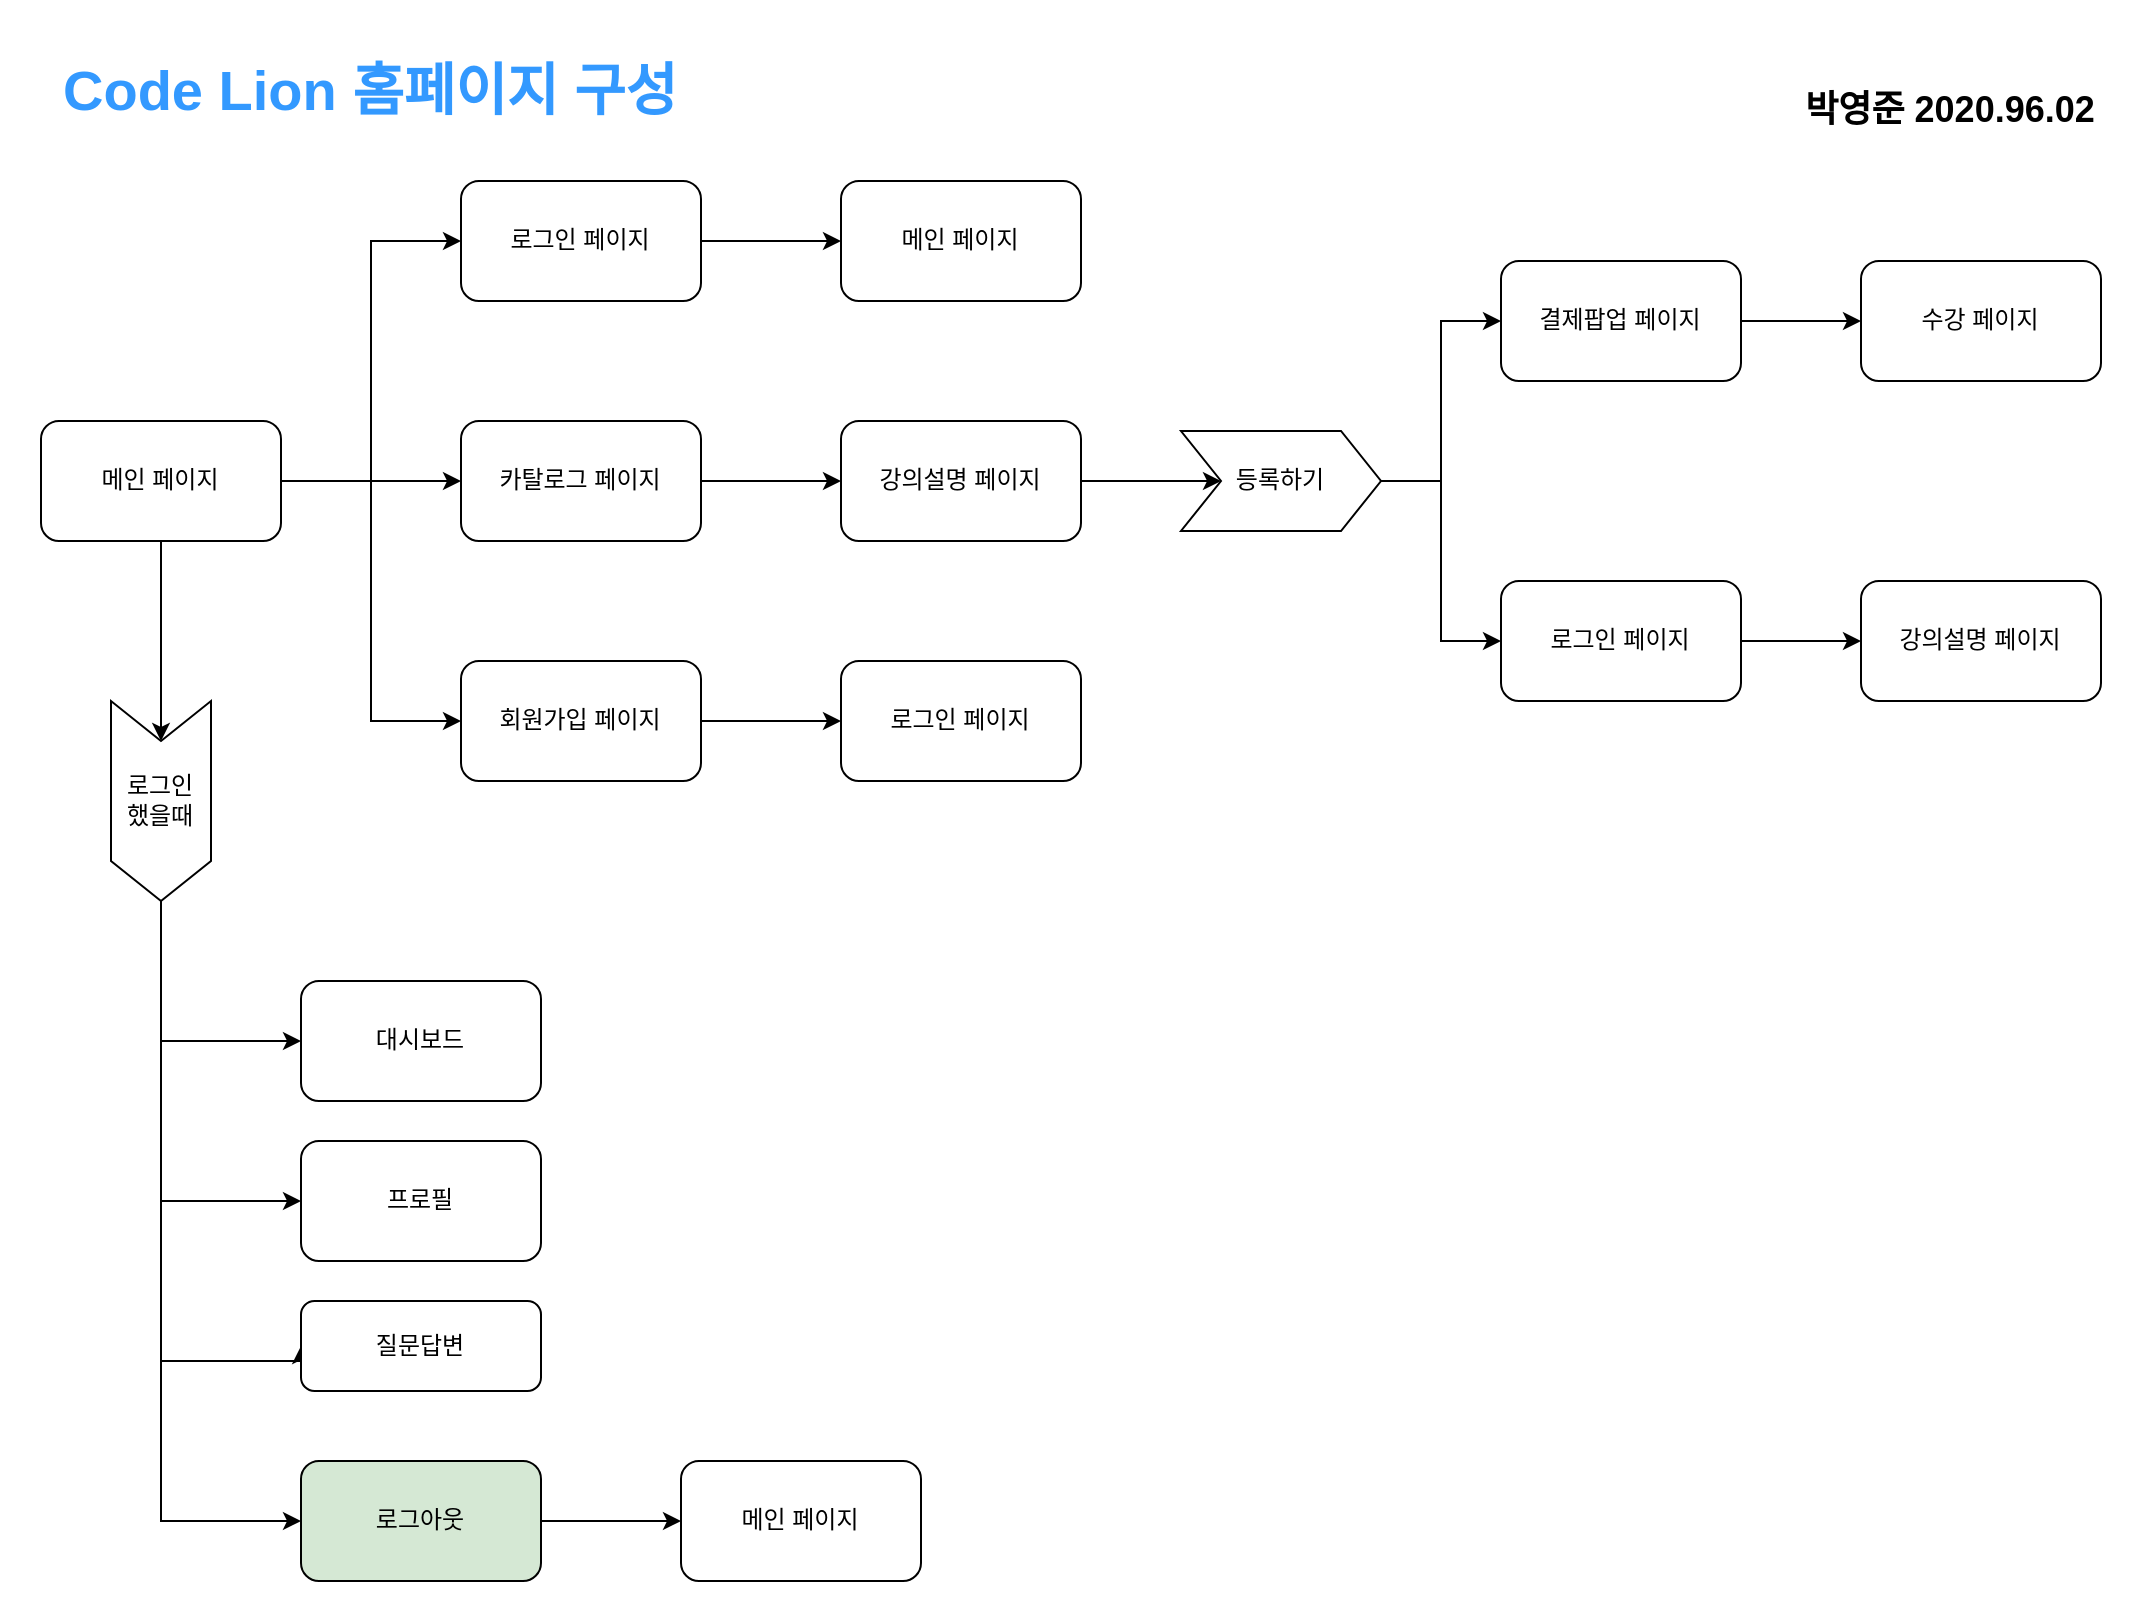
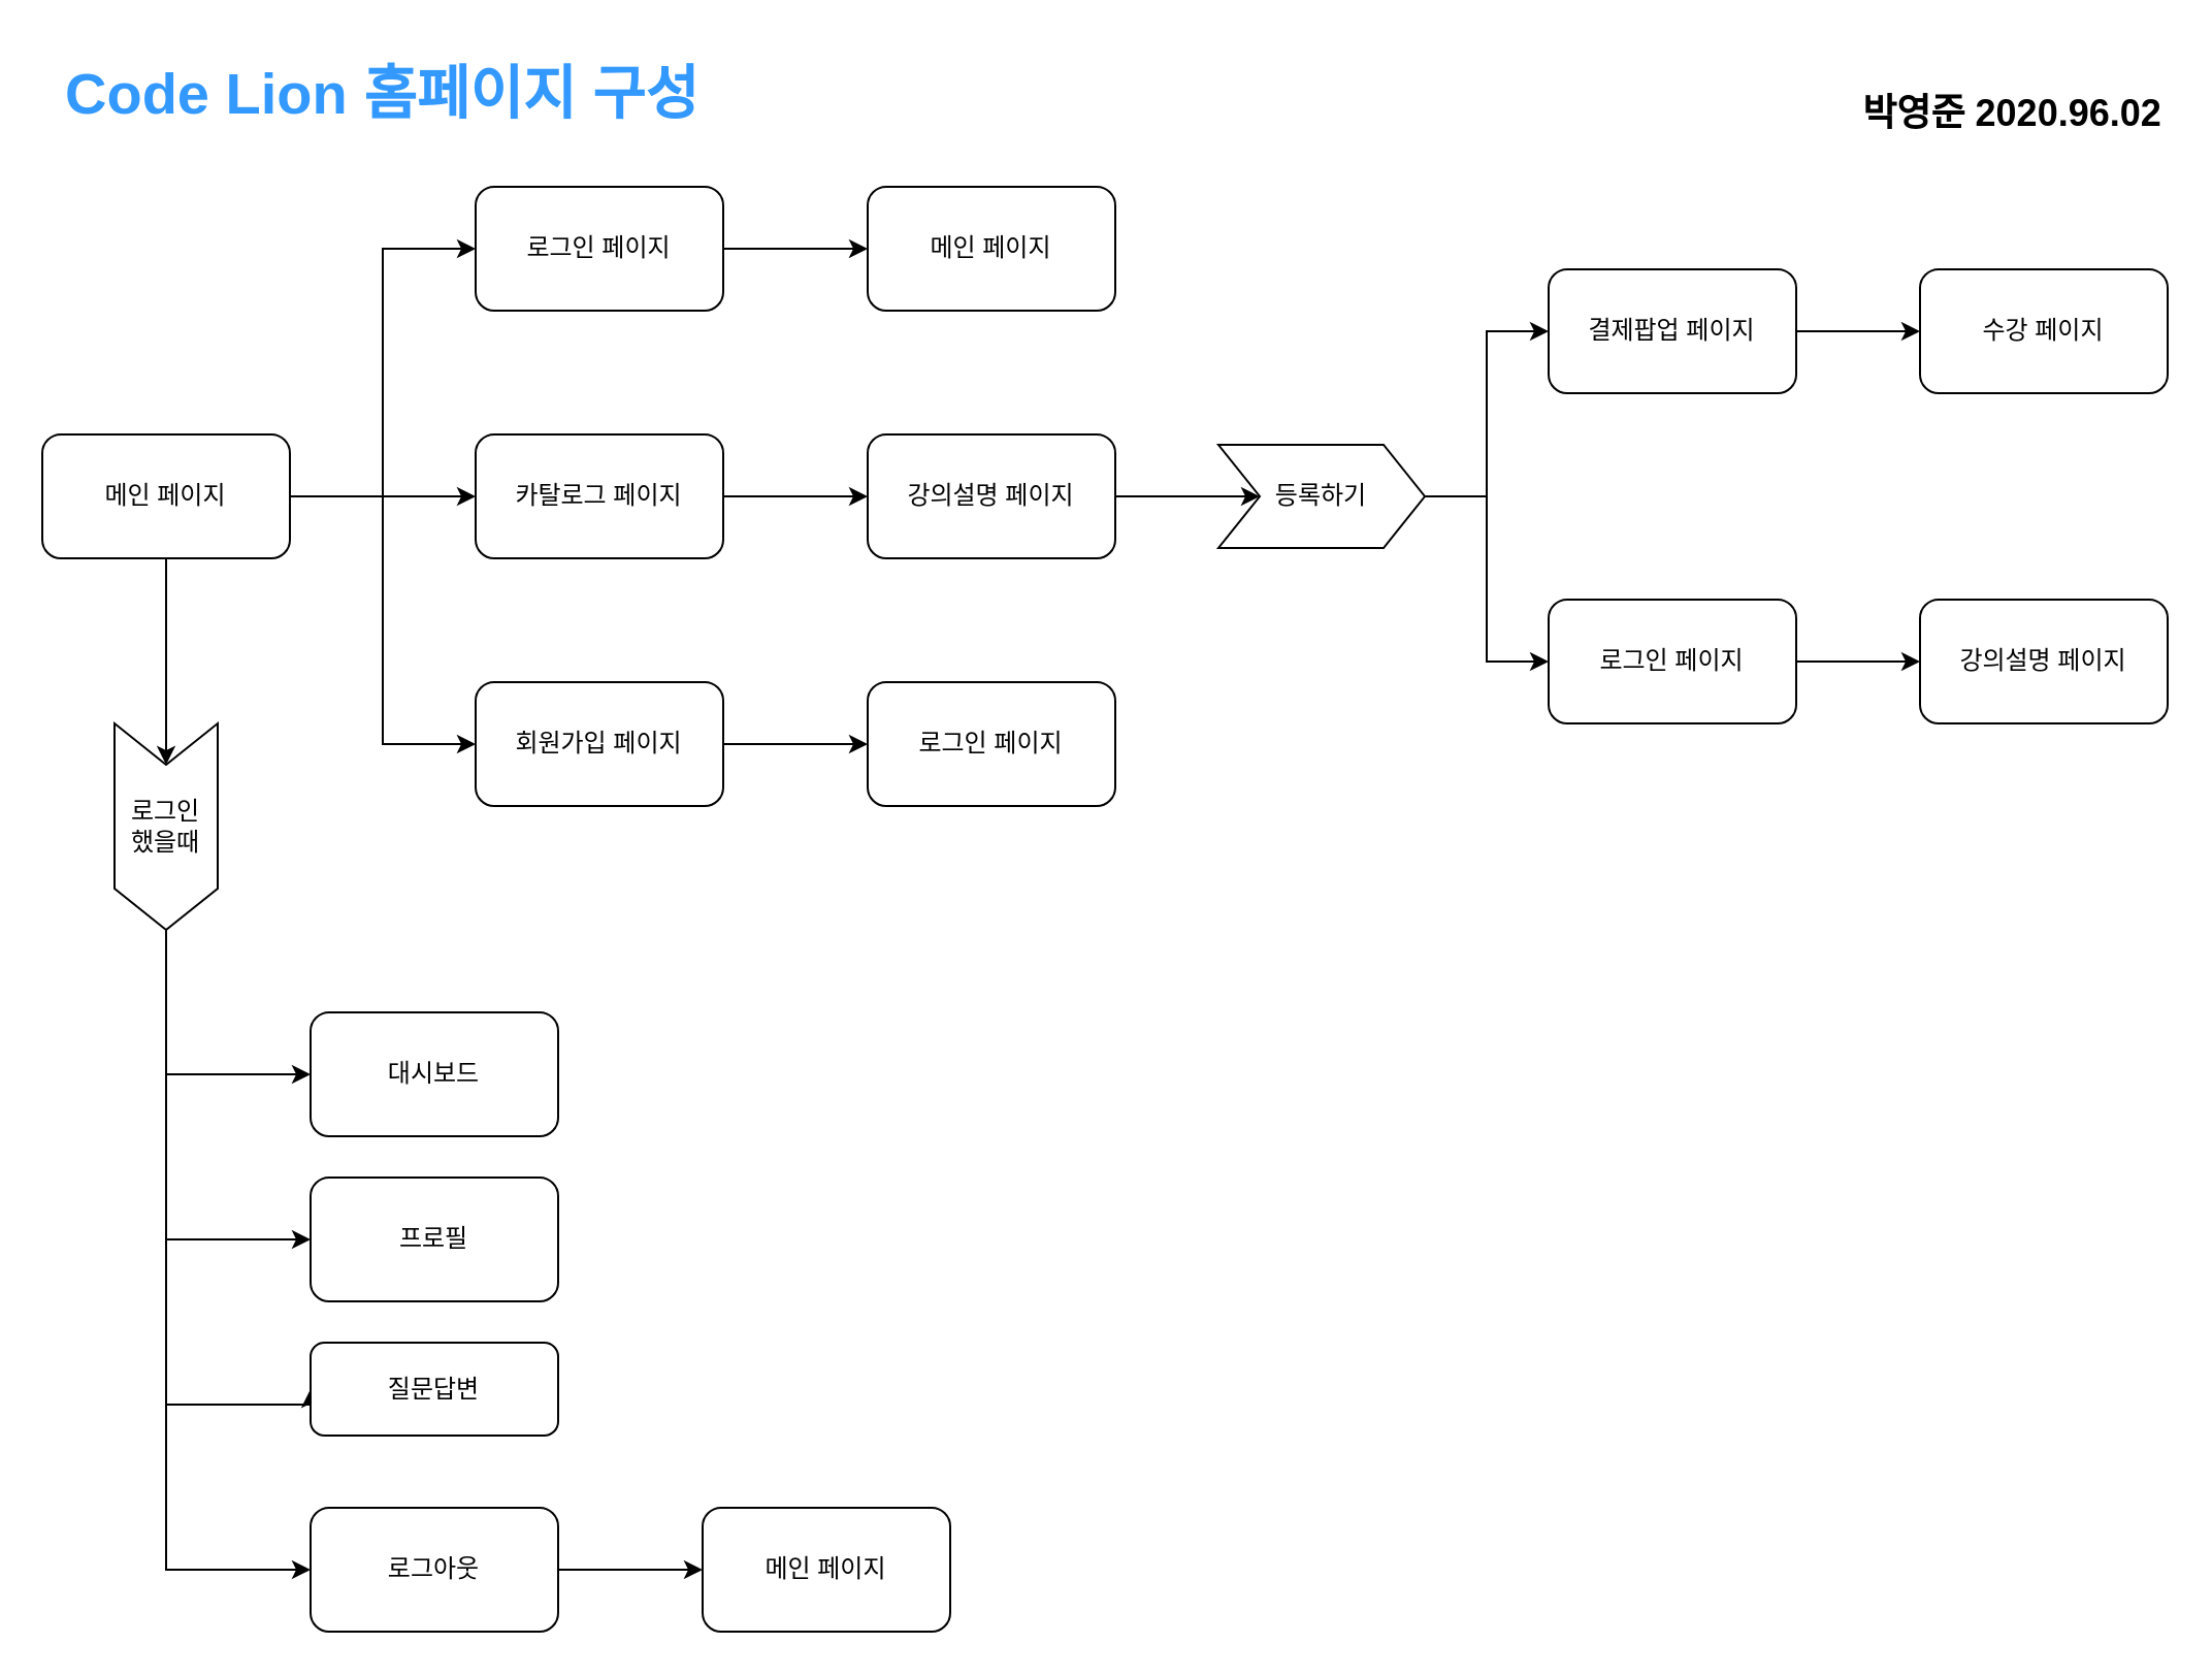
  <mxCell id="0" />
  <mxCell id="1" parent="0" />
  <mxCell id="2" style="edgeStyle=orthogonalEdgeStyle;rounded=0;orthogonalLoop=1;jettySize=auto;html=1;entryX=0;entryY=0.5;entryDx=0;entryDy=0;" edge="1" parent="1" source="6" target="8"><mxGeometry relative="1" as="geometry" /></mxCell>
  <mxCell id="3" style="edgeStyle=orthogonalEdgeStyle;rounded=0;orthogonalLoop=1;jettySize=auto;html=1;entryX=0;entryY=0.5;entryDx=0;entryDy=0;" edge="1" parent="1" source="6" target="10"><mxGeometry relative="1" as="geometry" /></mxCell>
  <mxCell id="4" style="edgeStyle=orthogonalEdgeStyle;rounded=0;orthogonalLoop=1;jettySize=auto;html=1;entryX=0;entryY=0.5;entryDx=0;entryDy=0;" edge="1" parent="1" source="6" target="12"><mxGeometry relative="1" as="geometry" /></mxCell>
  <mxCell id="5" style="edgeStyle=orthogonalEdgeStyle;rounded=0;orthogonalLoop=1;jettySize=auto;html=1;entryX=0;entryY=0.5;entryDx=0;entryDy=0;" edge="1" parent="1" source="6" target="17"><mxGeometry relative="1" as="geometry" /></mxCell>
  <mxCell id="6" value="메인 페이지" style="rounded=1;whiteSpace=wrap;html=1;" vertex="1" parent="1"><mxGeometry x="20" y="210" width="120" height="60" as="geometry" /></mxCell>
  <mxCell id="7" style="edgeStyle=orthogonalEdgeStyle;rounded=0;orthogonalLoop=1;jettySize=auto;html=1;" edge="1" parent="1" source="8" target="23"><mxGeometry relative="1" as="geometry" /></mxCell>
  <mxCell id="8" value="로그인 페이지" style="rounded=1;whiteSpace=wrap;html=1;" vertex="1" parent="1"><mxGeometry x="230" y="90" width="120" height="60" as="geometry" /></mxCell>
  <mxCell id="9" style="edgeStyle=orthogonalEdgeStyle;rounded=0;orthogonalLoop=1;jettySize=auto;html=1;entryX=0;entryY=0.5;entryDx=0;entryDy=0;" edge="1" parent="1" source="10" target="25"><mxGeometry relative="1" as="geometry" /></mxCell>
  <mxCell id="10" value="카탈로그 페이지" style="rounded=1;whiteSpace=wrap;html=1;" vertex="1" parent="1"><mxGeometry x="230" y="210" width="120" height="60" as="geometry" /></mxCell>
  <mxCell id="11" style="edgeStyle=orthogonalEdgeStyle;rounded=0;orthogonalLoop=1;jettySize=auto;html=1;entryX=0;entryY=0.5;entryDx=0;entryDy=0;" edge="1" parent="1" source="12" target="26"><mxGeometry relative="1" as="geometry" /></mxCell>
  <mxCell id="12" value="회원가입 페이지" style="rounded=1;whiteSpace=wrap;html=1;" vertex="1" parent="1"><mxGeometry x="230" y="330" width="120" height="60" as="geometry" /></mxCell>
  <mxCell id="13" style="edgeStyle=orthogonalEdgeStyle;rounded=0;orthogonalLoop=1;jettySize=auto;html=1;entryX=0;entryY=0.5;entryDx=0;entryDy=0;" edge="1" parent="1" source="17" target="22"><mxGeometry relative="1" as="geometry"><mxPoint x="80" y="770" as="targetPoint" /><Array as="points"><mxPoint x="80" y="760" /></Array></mxGeometry></mxCell>
  <mxCell id="14" style="edgeStyle=orthogonalEdgeStyle;rounded=0;orthogonalLoop=1;jettySize=auto;html=1;entryX=0;entryY=0.5;entryDx=0;entryDy=0;" edge="1" parent="1" source="17" target="18"><mxGeometry relative="1" as="geometry"><Array as="points"><mxPoint x="80" y="520" /></Array></mxGeometry></mxCell>
  <mxCell id="15" style="edgeStyle=orthogonalEdgeStyle;rounded=0;orthogonalLoop=1;jettySize=auto;html=1;entryX=0;entryY=0.5;entryDx=0;entryDy=0;" edge="1" parent="1" source="17" target="19"><mxGeometry relative="1" as="geometry"><Array as="points"><mxPoint x="80" y="600" /></Array></mxGeometry></mxCell>
  <mxCell id="16" style="edgeStyle=orthogonalEdgeStyle;rounded=0;orthogonalLoop=1;jettySize=auto;html=1;entryX=0;entryY=0.5;entryDx=0;entryDy=0;" edge="1" parent="1" source="17" target="20"><mxGeometry relative="1" as="geometry"><Array as="points"><mxPoint x="80" y="680" /></Array></mxGeometry></mxCell>
  <mxCell id="17" value="로그인&lt;br&gt;했을때" style="shape=step;perimeter=stepPerimeter;whiteSpace=wrap;html=1;fixedSize=1;direction=south;" vertex="1" parent="1"><mxGeometry x="55" y="350" width="50" height="100" as="geometry" /></mxCell>
  <mxCell id="18" value="대시보드" style="rounded=1;whiteSpace=wrap;html=1;" vertex="1" parent="1"><mxGeometry x="150" y="490" width="120" height="60" as="geometry" /></mxCell>
  <mxCell id="19" value="프로필" style="rounded=1;whiteSpace=wrap;html=1;" vertex="1" parent="1"><mxGeometry x="150" y="570" width="120" height="60" as="geometry" /></mxCell>
  <mxCell id="20" value="질문답변" style="rounded=1;whiteSpace=wrap;html=1;" vertex="1" parent="1"><mxGeometry x="150" y="650" width="120" height="45" as="geometry" /></mxCell>
  <mxCell id="21" style="edgeStyle=orthogonalEdgeStyle;rounded=0;orthogonalLoop=1;jettySize=auto;html=1;entryX=0;entryY=0.5;entryDx=0;entryDy=0;" edge="1" parent="1" source="22" target="36"><mxGeometry relative="1" as="geometry" /></mxCell>
- <mxCell id="22" value="로그아웃" style="rounded=1;whiteSpace=wrap;html=1;fillColor=#d5e8d4;" vertex="1" parent="1"><mxGeometry x="150" y="730" width="120" height="60" as="geometry" /></mxCell>
+ <mxCell id="22" value="로그아웃" style="rounded=1;whiteSpace=wrap;html=1;" vertex="1" parent="1"><mxGeometry x="150" y="730" width="120" height="60" as="geometry" /></mxCell>
  <mxCell id="23" value="메인 페이지" style="rounded=1;whiteSpace=wrap;html=1;" vertex="1" parent="1"><mxGeometry x="420" y="90" width="120" height="60" as="geometry" /></mxCell>
  <mxCell id="24" style="edgeStyle=orthogonalEdgeStyle;rounded=0;orthogonalLoop=1;jettySize=auto;html=1;entryX=0;entryY=0.5;entryDx=0;entryDy=0;" edge="1" parent="1" source="25" target="29"><mxGeometry relative="1" as="geometry" /></mxCell>
  <mxCell id="25" value="강의설명 페이지" style="rounded=1;whiteSpace=wrap;html=1;" vertex="1" parent="1"><mxGeometry x="420" y="210" width="120" height="60" as="geometry" /></mxCell>
  <mxCell id="26" value="로그인 페이지" style="rounded=1;whiteSpace=wrap;html=1;" vertex="1" parent="1"><mxGeometry x="420" y="330" width="120" height="60" as="geometry" /></mxCell>
  <mxCell id="27" style="edgeStyle=orthogonalEdgeStyle;rounded=0;orthogonalLoop=1;jettySize=auto;html=1;entryX=0;entryY=0.5;entryDx=0;entryDy=0;" edge="1" parent="1" source="29" target="31"><mxGeometry relative="1" as="geometry" /></mxCell>
  <mxCell id="28" style="edgeStyle=orthogonalEdgeStyle;rounded=0;orthogonalLoop=1;jettySize=auto;html=1;entryX=0;entryY=0.5;entryDx=0;entryDy=0;" edge="1" parent="1" source="29" target="33"><mxGeometry relative="1" as="geometry" /></mxCell>
  <mxCell id="29" value="등록하기" style="shape=step;perimeter=stepPerimeter;whiteSpace=wrap;html=1;fixedSize=1;direction=east;" vertex="1" parent="1"><mxGeometry x="590" y="215" width="100" height="50" as="geometry" /></mxCell>
  <mxCell id="30" style="edgeStyle=orthogonalEdgeStyle;rounded=0;orthogonalLoop=1;jettySize=auto;html=1;entryX=0;entryY=0.5;entryDx=0;entryDy=0;" edge="1" parent="1" source="31" target="34"><mxGeometry relative="1" as="geometry" /></mxCell>
  <mxCell id="31" value="결제팝업 페이지" style="rounded=1;whiteSpace=wrap;html=1;" vertex="1" parent="1"><mxGeometry x="750" y="130" width="120" height="60" as="geometry" /></mxCell>
  <mxCell id="32" style="edgeStyle=orthogonalEdgeStyle;rounded=0;orthogonalLoop=1;jettySize=auto;html=1;entryX=0;entryY=0.5;entryDx=0;entryDy=0;" edge="1" parent="1" source="33" target="35"><mxGeometry relative="1" as="geometry" /></mxCell>
  <mxCell id="33" value="로그인 페이지" style="rounded=1;whiteSpace=wrap;html=1;" vertex="1" parent="1"><mxGeometry x="750" y="290" width="120" height="60" as="geometry" /></mxCell>
  <mxCell id="34" value="수강 페이지" style="rounded=1;whiteSpace=wrap;html=1;" vertex="1" parent="1"><mxGeometry x="930" y="130" width="120" height="60" as="geometry" /></mxCell>
  <mxCell id="35" value="강의설명 페이지" style="rounded=1;whiteSpace=wrap;html=1;" vertex="1" parent="1"><mxGeometry x="930" y="290" width="120" height="60" as="geometry" /></mxCell>
  <mxCell id="36" value="메인 페이지" style="rounded=1;whiteSpace=wrap;html=1;" vertex="1" parent="1"><mxGeometry x="340" y="730" width="120" height="60" as="geometry" /></mxCell>
  <mxCell id="37" value="&lt;h1&gt;&lt;font color=&quot;#3399ff&quot; style=&quot;font-size: 28px&quot;&gt;Code Lion 홈페이지 구성&lt;/font&gt;&lt;/h1&gt;" style="text;html=1;strokeColor=none;fillColor=none;align=center;verticalAlign=middle;whiteSpace=wrap;rounded=0;" vertex="1" parent="1"><mxGeometry x="20" y="20" width="330" height="50" as="geometry" /></mxCell>
  <mxCell id="38" value="&lt;h2&gt;박영준 2020.96.02&lt;/h2&gt;" style="text;html=1;strokeColor=none;fillColor=none;align=center;verticalAlign=middle;whiteSpace=wrap;rounded=0;" vertex="1" parent="1"><mxGeometry x="900" y="30" width="150" height="50" as="geometry" /></mxCell>
